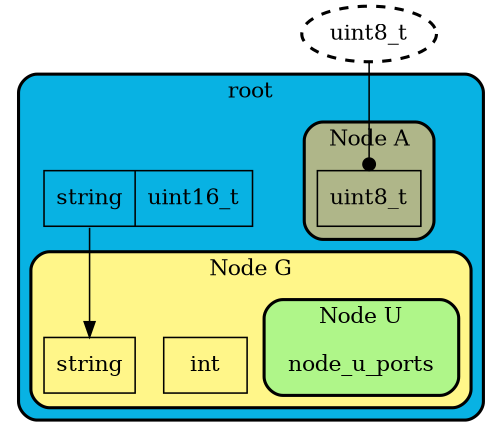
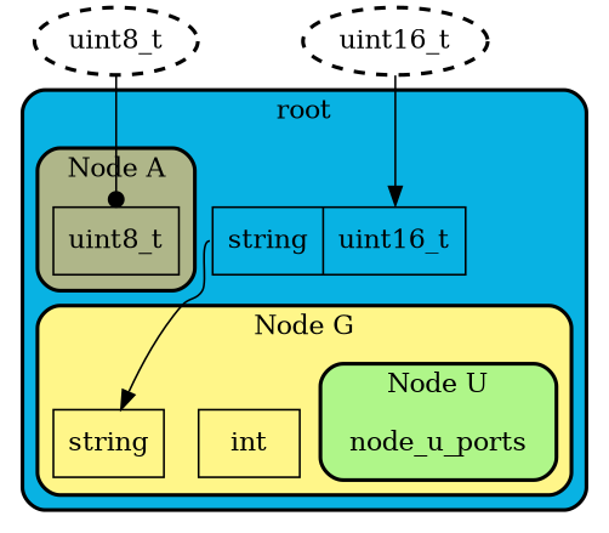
  digraph {
    node [shape=record]
    n1 [label="<1> uint8_t"]
    node_u_ports [height=0 shape=plaintext width=0]
    n3 [label=int]
    n4 [label=string]
    n5 [label="<1> string|<2>uint16_t"]
    n6 [label=uint8_t style="bold, dashed" shape=""]
+   n7 [label=uint16_t style="bold, dashed" shape=""]
    subgraph cluster_1 {
      fillcolor="#08B2E3"
      label=root
      style="filled, bold, rounded"
      n5
      subgraph cluster_2 {
        fillcolor="#AFB689"
        label="Node A"
        style="filled, bold, rounded"
        n1
      }
      subgraph cluster_3 {
        fillcolor="#FFF689"
        label="Node G"
        style="filled, bold, rounded"
        n3
        n4
        subgraph cluster_4 {
          fillcolor="#AFF689"
          label="Node U"
          style="filled, bold, rounded"
          node_u_ports
        }
      }
    }
    n5 -> n4 [tailport=1]
    n6 -> n1 [arrowhead=dot headport=1]
+   n7 -> n5 [headport=2]
  }
